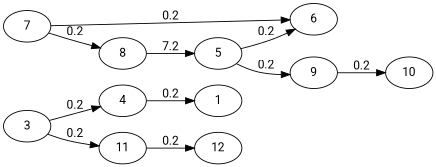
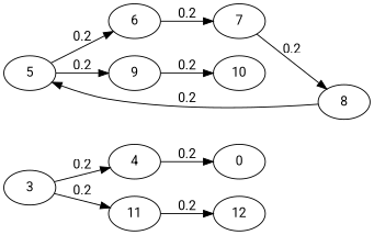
  strict digraph {
    fontname=Roboto
    rankdir=LR
    node [fontname=Roboto]
    edge [fontname=Roboto]
    3
    4
    11
    5
    6
    9
-   1
+   1 [label=0]
    12
    7
    10
    8
    3 -> 4 [label=0.2]
    3 -> 11 [label=0.2]
    4 -> 1 [label=0.2]
    11 -> 12 [label=0.2]
    5 -> 6 [label=0.2]
    5 -> 9 [label=0.2]
-   7 -> 6 [label=0.2]
+   6 -> 7 [label=0.2]
    9 -> 10 [label=0.2]
    7 -> 8 [label=0.2]
-   8 -> 5 [label=7.2]
+   8 -> 5 [label=0.2]
  }
